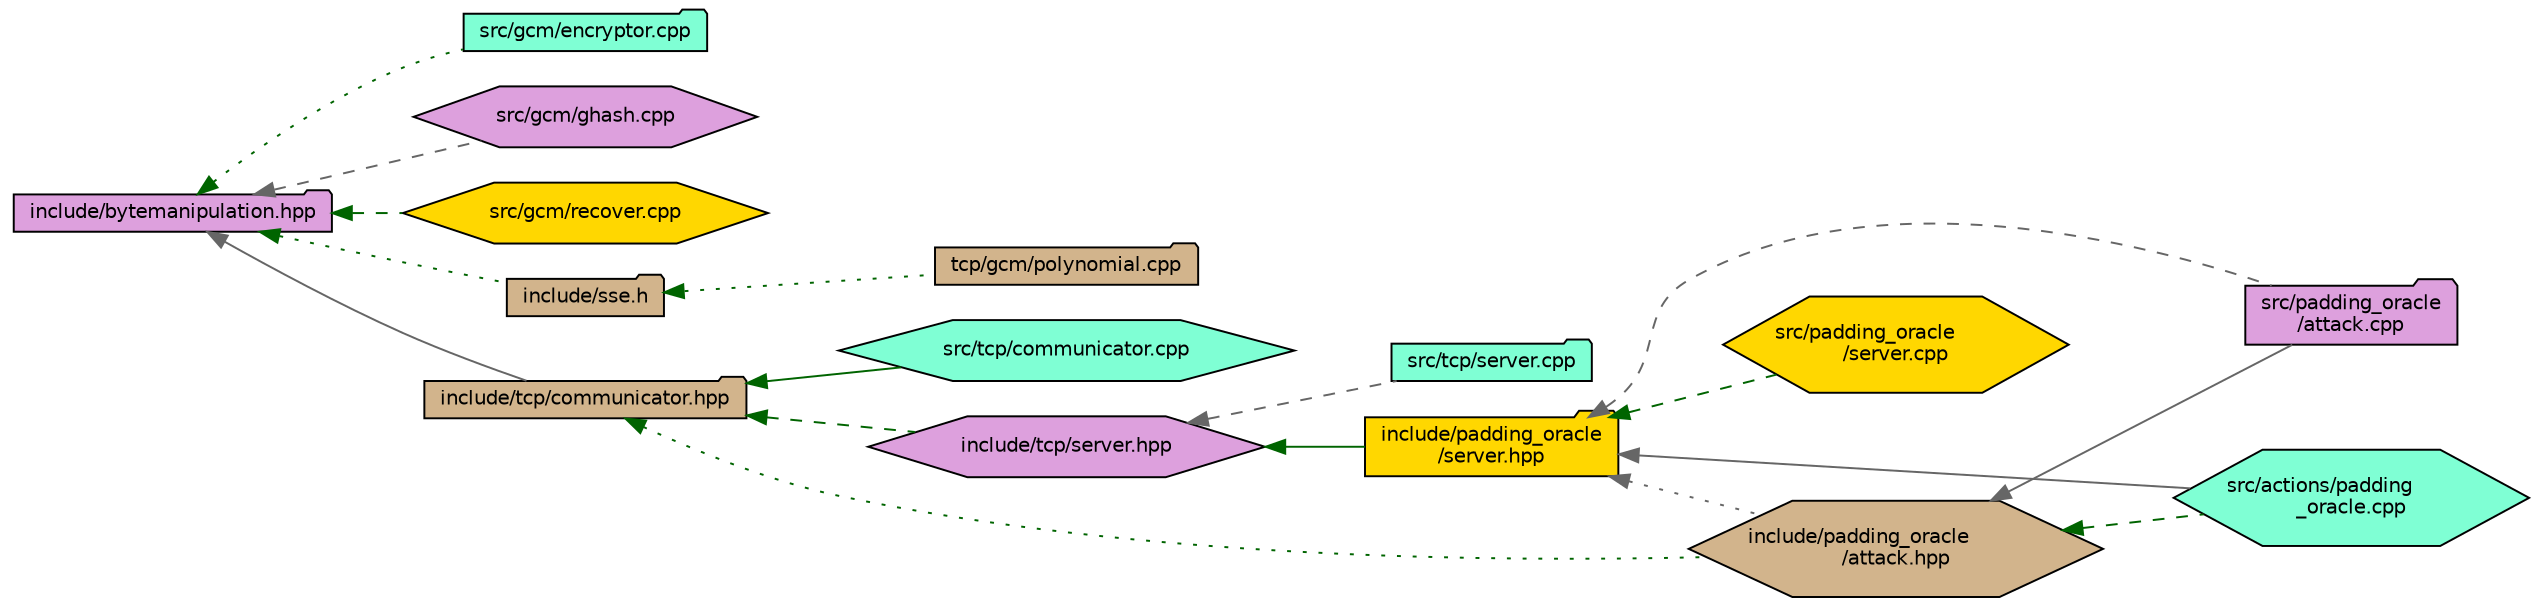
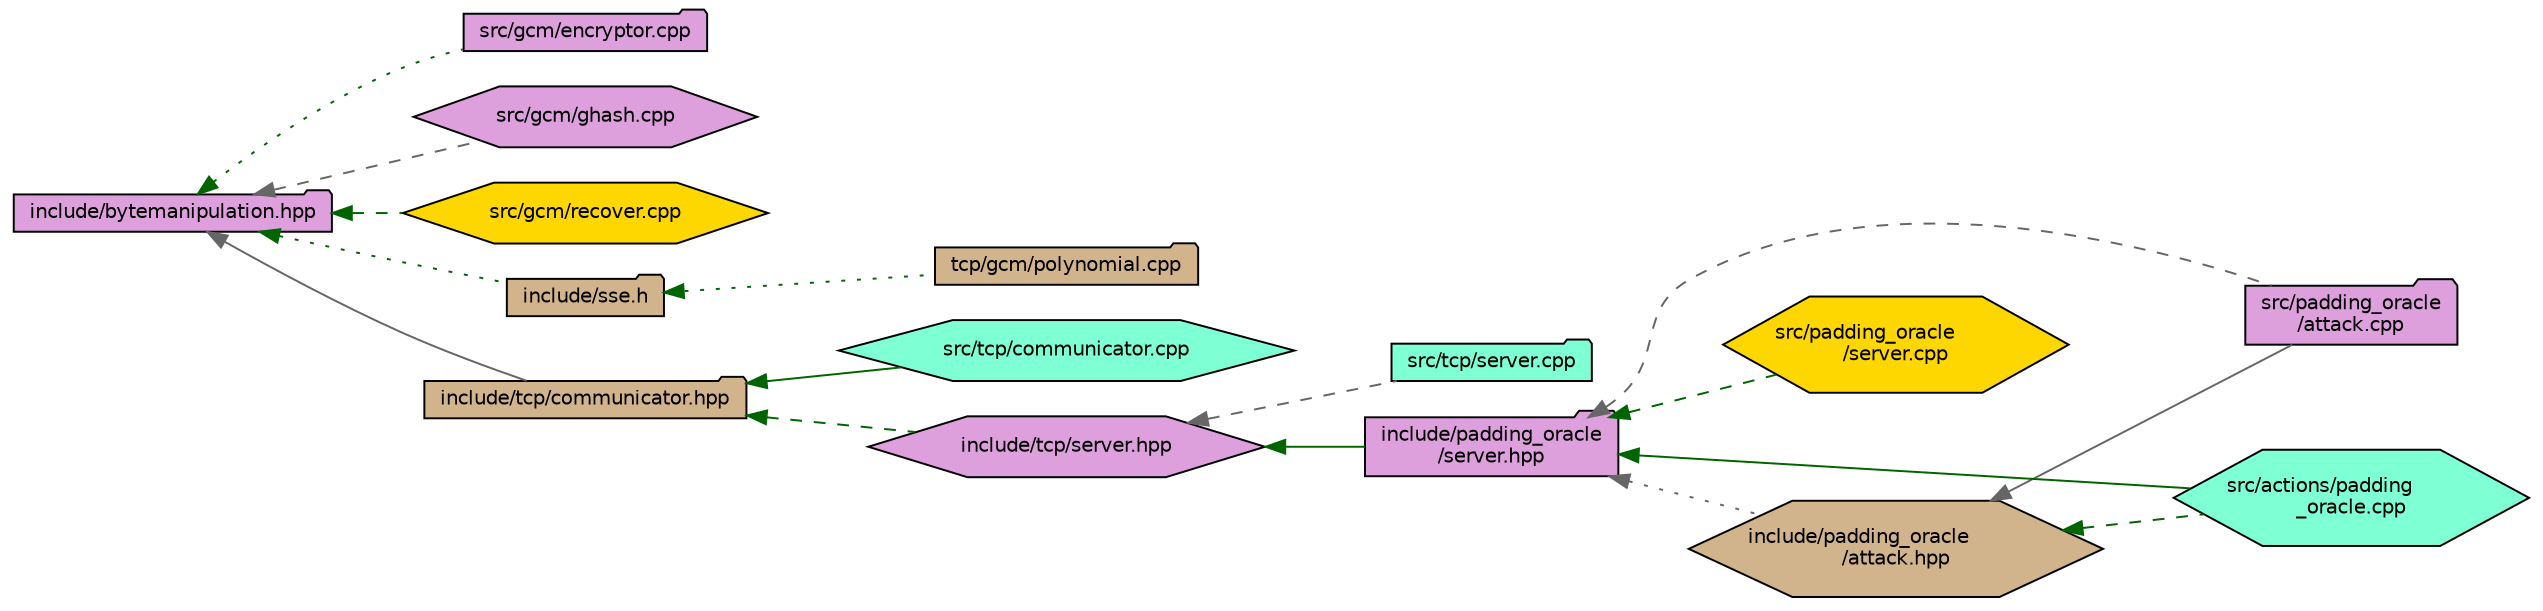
  digraph {
    rankdir=LR
    node [color=black fillcolor=plum fontname=Helvetica fontsize=10 shape=folder style=filled]
    edge [color=darkgreen dir=back fontname=Helvetica fontsize=10 labelfontname=Helvetica labelfontsize=10 style=dashed]
    n1 [fontcolor=black height=0.2 label="include/bytemanipulation.hpp" width=0.4]
-   n2 [fillcolor=aquamarine height=0.2 label="src/gcm/encryptor.cpp" width=0.4]
+   n2 [height=0.2 label="src/gcm/encryptor.cpp" width=0.4]
    n3 [height=0.2 label="src/gcm/ghash.cpp" shape=hexagon width=0.4]
    n4 [fillcolor=gold height=0.2 label="src/gcm/recover.cpp" shape=hexagon width=0.4]
    n5 [fillcolor=tan height=0.2 label="include/sse.h" width=0.4]
    n6 [fillcolor=tan height=0.2 label="include/tcp/communicator.hpp" width=0.4]
    n7 [fillcolor=tan height=0.2 label="tcp/gcm/polynomial.cpp" width=0.4]
    n8 [fillcolor=aquamarine height=0.2 label="src/tcp/communicator.cpp" shape=hexagon width=0.4]
    n9 [fillcolor=tan height=0.2 label="include/padding_oracle\l/attack.hpp" shape=hexagon width=0.4]
    n10 [height=0.2 label="include/tcp/server.hpp" shape=hexagon width=0.4]
    n11 [fillcolor=aquamarine height=0.2 label="src/actions/padding\l_oracle.cpp" shape=hexagon width=0.4]
    n12 [height=0.2 label="src/padding_oracle\l/attack.cpp" width=0.4]
    n13 [fillcolor=aquamarine height=0.2 label="src/tcp/server.cpp" width=0.4]
-   n14 [fillcolor=gold height=0.2 label="include/padding_oracle\l/server.hpp" width=0.4]
+   n14 [height=0.2 label="include/padding_oracle\l/server.hpp" width=0.4]
    n15 [fillcolor=gold height=0.2 label="src/padding_oracle\l/server.cpp" shape=hexagon width=0.4]
    n1 -> n2 [style=dotted]
    n1 -> n3 [color=gray40]
    n1 -> n4
    n1 -> n5 [style=dotted]
    n1 -> n6 [color=gray40 style=solid]
    n5 -> n7 [style=dotted]
    n6 -> n8 [style=solid]
-   n6 -> n9 [style=dotted]
    n6 -> n10
    n9 -> n11
    n9 -> n12 [color=gray40 style=solid]
    n10 -> n13 [color=gray40]
    n10 -> n14 [style=solid]
    n14 -> n9 [color=gray40 style=dotted]
-   n14 -> n11 [color=gray40 style=solid]
+   n14 -> n11 [style=solid]
    n14 -> n12 [color=gray40]
    n14 -> n15
  }
